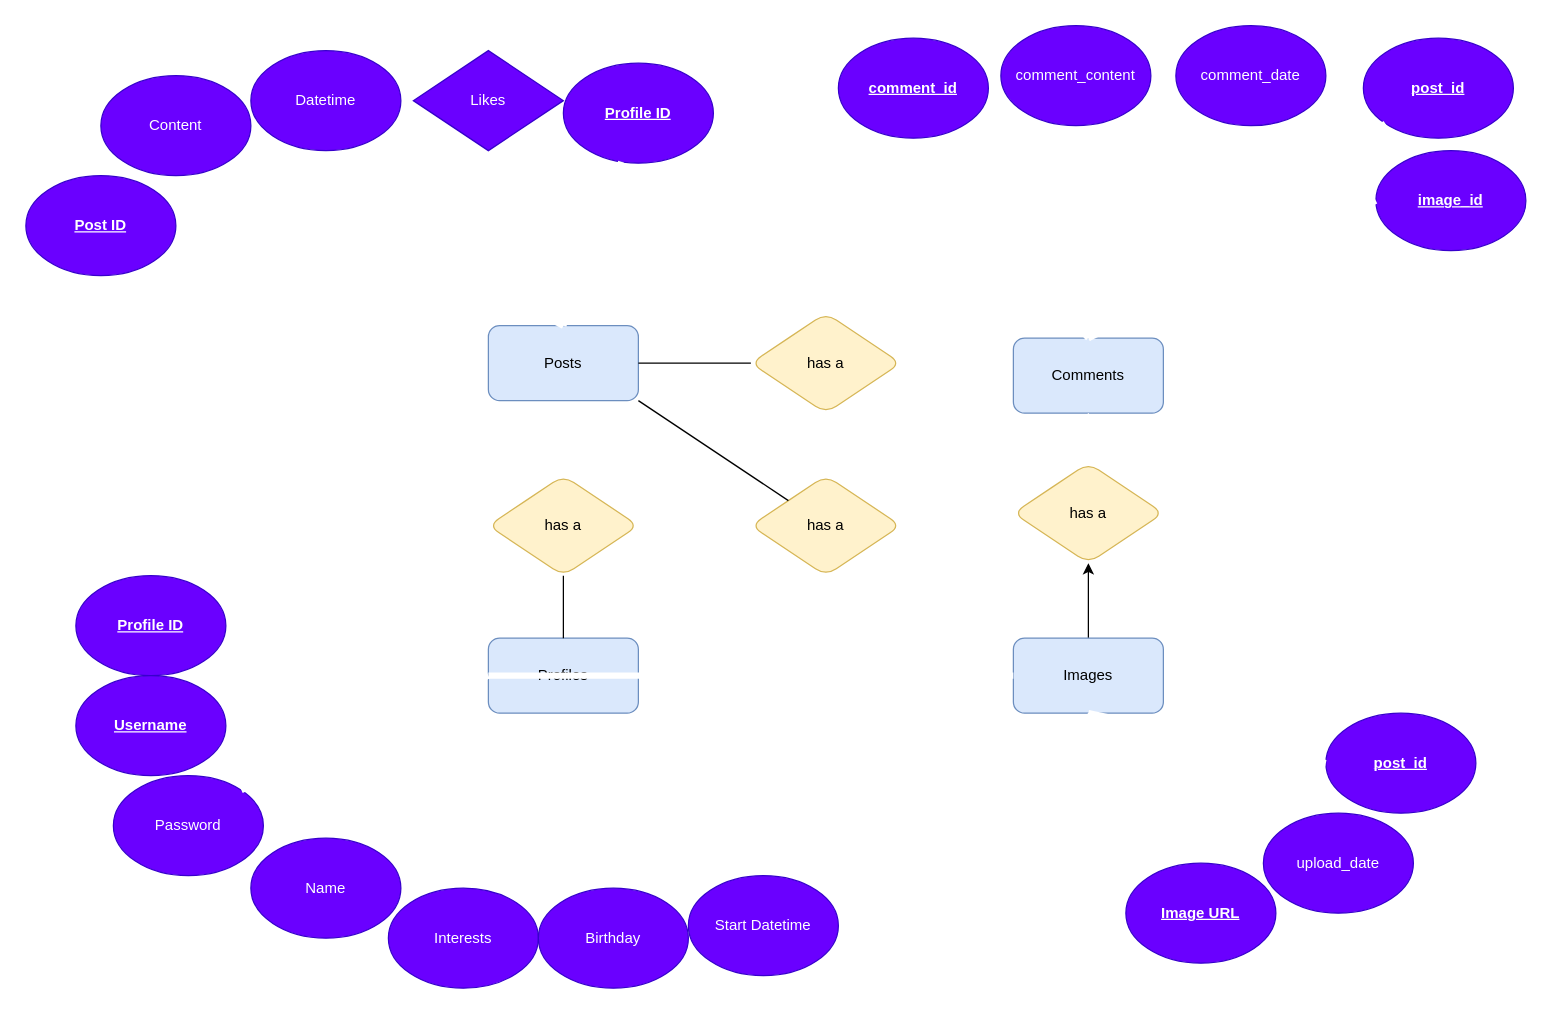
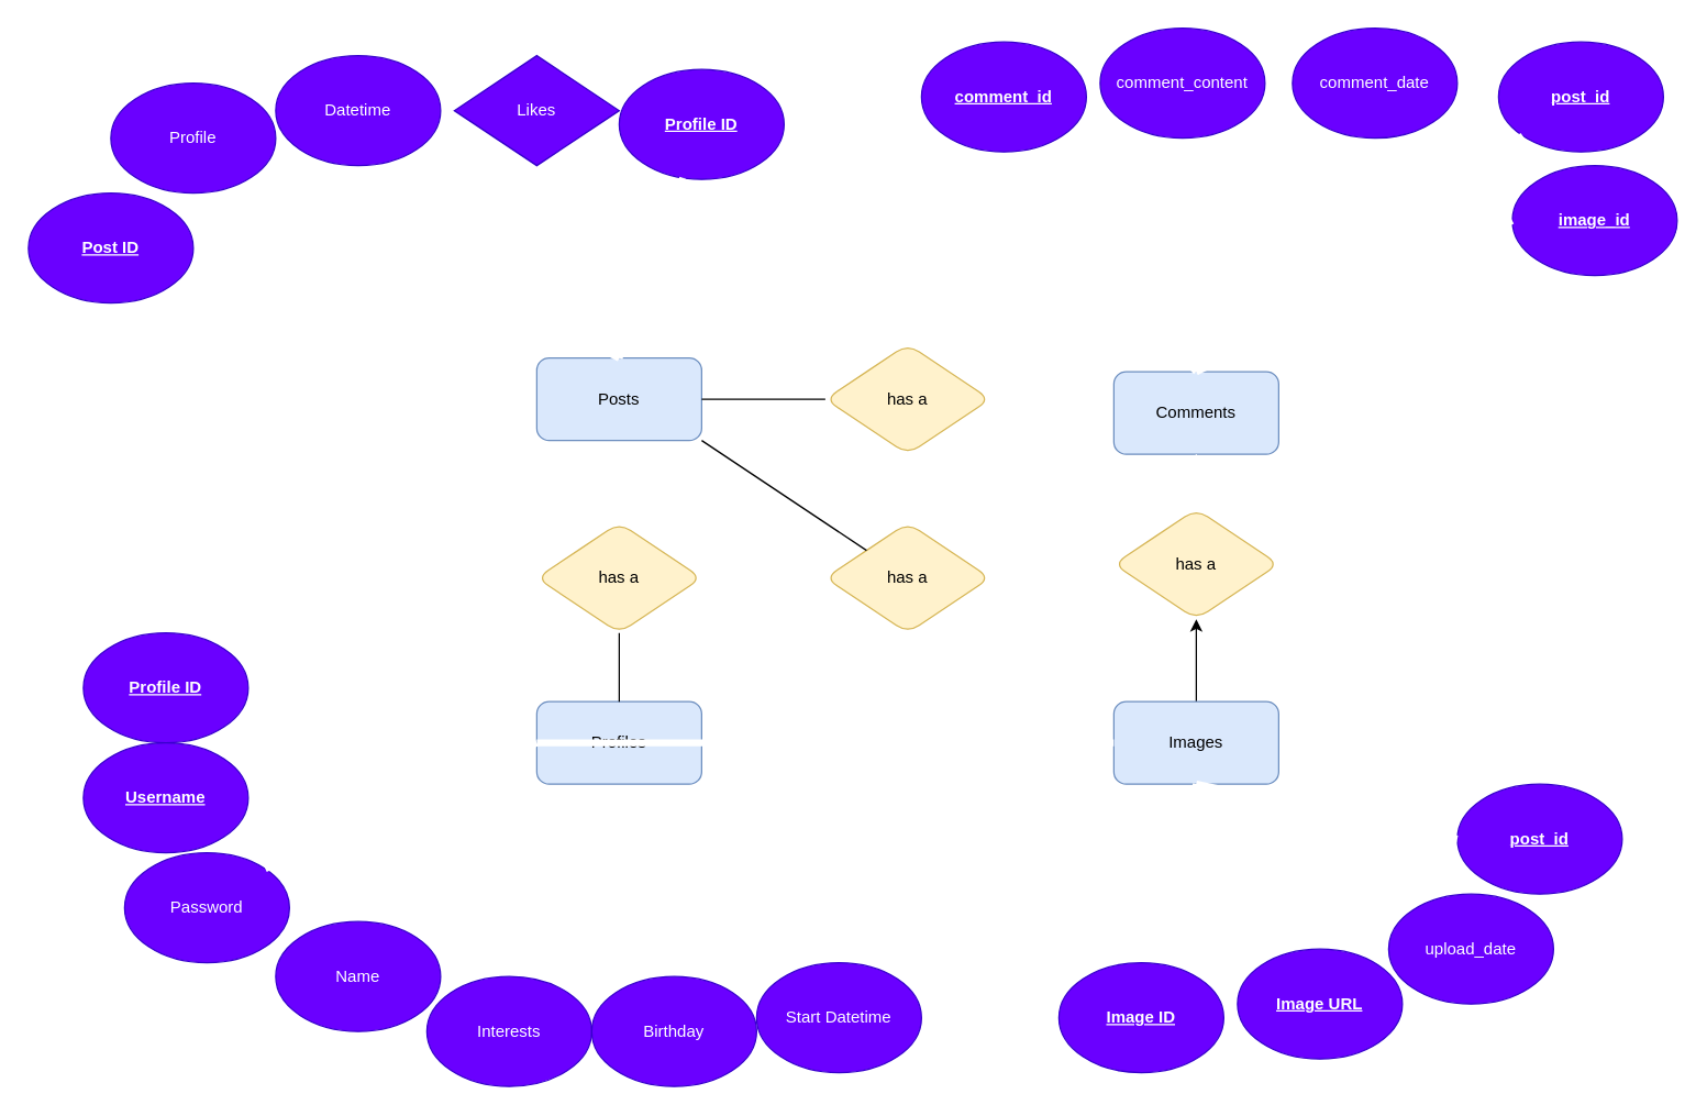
  <mxCell id="0" />
  <mxCell id="1" parent="0" />
  <mxCell id="2" style="html=1;exitX=0.5;exitY=1;exitDx=0;exitDy=0;entryX=0.5;entryY=0;entryDx=0;entryDy=0;strokeWidth=5;endArrow=none;endFill=0;fillColor=#008a00;strokeColor=#FFFFFF;" parent="1" source="6" target="8" edge="1"><mxGeometry relative="1" as="geometry" /></mxCell>
  <mxCell id="3" style="html=1;exitX=0.5;exitY=1;exitDx=0;exitDy=0;entryX=0.5;entryY=0;entryDx=0;entryDy=0;strokeWidth=1;endArrow=none;endFill=0;fillColor=#008a00;strokeColor=#FFFFFF;" parent="1" source="6" target="9" edge="1"><mxGeometry relative="1" as="geometry" /></mxCell>
  <mxCell id="4" style="html=1;exitX=0;exitY=0.5;exitDx=0;exitDy=0;entryX=1;entryY=0.5;entryDx=0;entryDy=0;strokeWidth=5;endArrow=none;endFill=0;fillColor=#008a00;strokeColor=#FFFFFF;" parent="1" source="6" target="7" edge="1"><mxGeometry relative="1" as="geometry" /></mxCell>
  <mxCell id="5" style="html=1;exitX=0.5;exitY=1;exitDx=0;exitDy=0;entryX=0.5;entryY=0;entryDx=0;entryDy=0;strokeWidth=1;endArrow=none;endFill=0;fillColor=#008a00;strokeColor=#FFFFFF;" parent="1" source="6" target="11" edge="1"><mxGeometry relative="1" as="geometry" /></mxCell>
  <mxCell id="6" value="Profiles" style="rounded=1;whiteSpace=wrap;html=1;fillColor=#dae8fc;strokeColor=#6c8ebf;fontColor=#000000;" parent="1" vertex="1"><mxGeometry x="390" y="510" width="120" height="60" as="geometry" /></mxCell>
  <mxCell id="7" value="Profile ID" style="ellipse;whiteSpace=wrap;html=1;fillColor=#6a00ff;fontColor=#ffffff;strokeColor=#3700CC;rounded=1;fontStyle=5" parent="1" vertex="1"><mxGeometry x="60" y="460" width="120" height="80" as="geometry" /></mxCell>
  <mxCell id="8" value="Start Datetime" style="ellipse;whiteSpace=wrap;html=1;fillColor=#6a00ff;fontColor=#ffffff;strokeColor=#3700CC;rounded=1;" parent="1" vertex="1"><mxGeometry x="550" y="700" width="120" height="80" as="geometry" /></mxCell>
  <mxCell id="9" value="Interests" style="ellipse;whiteSpace=wrap;html=1;fillColor=#6a00ff;fontColor=#ffffff;strokeColor=#3700CC;rounded=1;" parent="1" vertex="1"><mxGeometry x="310" y="710" width="120" height="80" as="geometry" /></mxCell>
  <mxCell id="10" value="Name" style="ellipse;whiteSpace=wrap;html=1;fillColor=#6a00ff;fontColor=#ffffff;strokeColor=#3700CC;rounded=1;" parent="1" vertex="1"><mxGeometry x="200" y="670" width="120" height="80" as="geometry" /></mxCell>
  <mxCell id="11" value="Birthday" style="ellipse;whiteSpace=wrap;html=1;fillColor=#6a00ff;fontColor=#ffffff;strokeColor=#3700CC;rounded=1;" parent="1" vertex="1"><mxGeometry x="430" y="710" width="120" height="80" as="geometry" /></mxCell>
  <mxCell id="12" style="edgeStyle=none;rounded=1;html=1;exitX=0;exitY=0.5;exitDx=0;exitDy=0;entryX=1;entryY=0.5;entryDx=0;entryDy=0;strokeColor=#FFFFFF;strokeWidth=5;fontColor=#000000;" parent="1" source="13" target="19" edge="1"><mxGeometry relative="1" as="geometry" /></mxCell>
  <mxCell id="13" value="Comments" style="rounded=1;whiteSpace=wrap;html=1;fillColor=#dae8fc;strokeColor=#6c8ebf;fontColor=#000000;" parent="1" vertex="1"><mxGeometry x="810" y="270" width="120" height="60" as="geometry" /></mxCell>
  <mxCell id="14" style="edgeStyle=none;rounded=1;html=1;exitX=0;exitY=0;exitDx=0;exitDy=0;strokeColor=#FFFFFF;strokeWidth=5;fontColor=#000000;" parent="1" source="16" target="20" edge="1"><mxGeometry relative="1" as="geometry" /></mxCell>
  <mxCell id="15" style="edgeStyle=none;html=1;exitX=0.5;exitY=0;exitDx=0;exitDy=0;entryX=0.5;entryY=1;entryDx=0;entryDy=0;strokeWidth=1;" edge="1" parent="1" source="16" target="52"><mxGeometry relative="1" as="geometry" /></mxCell>
  <mxCell id="16" value="Images" style="rounded=1;whiteSpace=wrap;html=1;fillColor=#dae8fc;strokeColor=#6c8ebf;fontColor=#000000;" parent="1" vertex="1"><mxGeometry x="810" y="510" width="120" height="60" as="geometry" /></mxCell>
  <mxCell id="17" style="edgeStyle=none;rounded=1;html=1;exitX=0.5;exitY=1;exitDx=0;exitDy=0;entryX=0.5;entryY=0;entryDx=0;entryDy=0;strokeColor=#FFFFFF;strokeWidth=5;fontColor=#000000;" parent="1" source="18" target="21" edge="1"><mxGeometry relative="1" as="geometry" /></mxCell>
  <mxCell id="18" value="Posts" style="rounded=1;whiteSpace=wrap;html=1;fillColor=#dae8fc;strokeColor=#6c8ebf;fontColor=#000000;" parent="1" vertex="1"><mxGeometry x="390" y="260" width="120" height="60" as="geometry" /></mxCell>
  <mxCell id="19" value="has a" style="rhombus;whiteSpace=wrap;html=1;rounded=1;fillColor=#fff2cc;strokeColor=#d6b656;fontColor=#000000;" parent="1" vertex="1"><mxGeometry x="600" y="250" width="120" height="80" as="geometry" /></mxCell>
  <mxCell id="20" value="has a" style="rhombus;whiteSpace=wrap;html=1;rounded=1;fillColor=#fff2cc;strokeColor=#d6b656;fontColor=#000000;" parent="1" vertex="1"><mxGeometry x="600" y="380" width="120" height="80" as="geometry" /></mxCell>
  <mxCell id="21" value="has a" style="rhombus;whiteSpace=wrap;html=1;rounded=1;fillColor=#fff2cc;strokeColor=#d6b656;fontColor=#000000;" parent="1" vertex="1"><mxGeometry x="390" y="380" width="120" height="80" as="geometry" /></mxCell>
  <mxCell id="22" value="" style="endArrow=none;html=1;rounded=1;fontColor=#000000;exitX=0;exitY=0.5;exitDx=0;exitDy=0;entryX=1;entryY=0.5;entryDx=0;entryDy=0;" parent="1" source="19" target="18" edge="1"><mxGeometry width="50" height="50" relative="1" as="geometry"><mxPoint x="740" y="340" as="sourcePoint" /><mxPoint x="560" y="190" as="targetPoint" /></mxGeometry></mxCell>
  <mxCell id="23" value="" style="endArrow=none;html=1;rounded=1;fontColor=#000000;entryX=1;entryY=1;entryDx=0;entryDy=0;exitX=0;exitY=0;exitDx=0;exitDy=0;" parent="1" source="20" target="18" edge="1"><mxGeometry width="50" height="50" relative="1" as="geometry"><mxPoint x="700" y="440" as="sourcePoint" /><mxPoint x="750" y="390" as="targetPoint" /></mxGeometry></mxCell>
  <mxCell id="24" value="" style="endArrow=none;html=1;rounded=1;fontColor=#000000;exitX=0.5;exitY=1;exitDx=0;exitDy=0;entryX=0.5;entryY=0;entryDx=0;entryDy=0;" parent="1" source="21" target="6" edge="1"><mxGeometry width="50" height="50" relative="1" as="geometry"><mxPoint x="620" y="440" as="sourcePoint" /><mxPoint x="670" y="390" as="targetPoint" /></mxGeometry></mxCell>
  <mxCell id="25" style="html=1;exitX=0.5;exitY=0;exitDx=0;exitDy=0;entryX=0.5;entryY=1;entryDx=0;entryDy=0;strokeWidth=5;endArrow=none;endFill=0;fillColor=#008a00;strokeColor=#FFFFFF;" parent="1" source="18" target="29" edge="1"><mxGeometry relative="1" as="geometry"><mxPoint x="360" y="-50" as="sourcePoint" /></mxGeometry></mxCell>
  <mxCell id="26" style="html=1;exitX=0.5;exitY=0;exitDx=0;exitDy=0;entryX=0.5;entryY=1;entryDx=0;entryDy=0;strokeWidth=1;endArrow=none;endFill=0;fillColor=#008a00;strokeColor=#FFFFFF;" parent="1" source="18" target="31" edge="1"><mxGeometry relative="1" as="geometry"><mxPoint x="360" y="-50" as="sourcePoint" /></mxGeometry></mxCell>
  <mxCell id="27" style="html=1;exitX=0.5;exitY=0;exitDx=0;exitDy=0;entryX=1;entryY=1;entryDx=0;entryDy=0;strokeWidth=5;endArrow=none;endFill=0;fillColor=#008a00;strokeColor=#FFFFFF;" parent="1" source="18" target="30" edge="1"><mxGeometry relative="1" as="geometry"><mxPoint x="360" y="-50" as="sourcePoint" /></mxGeometry></mxCell>
  <mxCell id="28" value="Post ID" style="ellipse;whiteSpace=wrap;html=1;fillColor=#6a00ff;fontColor=#ffffff;strokeColor=#3700CC;rounded=1;fontStyle=5" parent="1" vertex="1"><mxGeometry x="20" y="140" width="120" height="80" as="geometry" /></mxCell>
  <mxCell id="29" value="Datetime" style="ellipse;whiteSpace=wrap;html=1;fillColor=#6a00ff;fontColor=#ffffff;strokeColor=#3700CC;rounded=1;" parent="1" vertex="1"><mxGeometry x="200" y="40" width="120" height="80" as="geometry" /></mxCell>
- <mxCell id="30" value="Content" style="ellipse;whiteSpace=wrap;html=1;fillColor=#6a00ff;fontColor=#ffffff;strokeColor=#3700CC;rounded=1;" parent="1" vertex="1"><mxGeometry x="80" y="60" width="120" height="80" as="geometry" /></mxCell>
+ <mxCell id="30" value="Profile" style="ellipse;whiteSpace=wrap;html=1;fillColor=#6a00ff;fontColor=#ffffff;strokeColor=#3700CC;rounded=1;" parent="1" vertex="1"><mxGeometry x="80" y="60" width="120" height="80" as="geometry" /></mxCell>
  <mxCell id="31" value="Likes" style="rhombus;whiteSpace=wrap;html=1;fillColor=#6a00ff;fontColor=#ffffff;strokeColor=#3700CC;" parent="1" vertex="1"><mxGeometry x="330" y="40" width="120" height="80" as="geometry" /></mxCell>
  <mxCell id="32" style="html=1;exitX=0.5;exitY=1;exitDx=0;exitDy=0;entryX=0;entryY=0;entryDx=0;entryDy=0;strokeWidth=5;endArrow=none;endFill=0;fillColor=#008a00;strokeColor=#FFFFFF;" parent="1" source="16" target="36" edge="1"><mxGeometry relative="1" as="geometry"><mxPoint x="1050" y="670" as="sourcePoint" /></mxGeometry></mxCell>
+ <mxCell id="33" style="html=1;exitX=0.5;exitY=1;exitDx=0;exitDy=0;entryX=0.5;entryY=0;entryDx=0;entryDy=0;strokeWidth=5;endArrow=none;endFill=0;fillColor=#008a00;strokeColor=#FFFFFF;" parent="1" source="16" target="35" edge="1"><mxGeometry relative="1" as="geometry"><mxPoint x="1050" y="670" as="sourcePoint" /></mxGeometry></mxCell>
  <mxCell id="34" style="html=1;exitX=0.5;exitY=1;exitDx=0;exitDy=0;entryX=0.5;entryY=0;entryDx=0;entryDy=0;strokeWidth=5;endArrow=none;endFill=0;fillColor=#008a00;strokeColor=#FFFFFF;" parent="1" source="16" target="37" edge="1"><mxGeometry relative="1" as="geometry"><mxPoint x="1050" y="670" as="sourcePoint" /></mxGeometry></mxCell>
+ <mxCell id="35" value="Image ID" style="ellipse;whiteSpace=wrap;html=1;fillColor=#6a00ff;fontColor=#ffffff;strokeColor=#3700CC;rounded=1;fontStyle=5" parent="1" vertex="1"><mxGeometry x="770" y="700" width="120" height="80" as="geometry" /></mxCell>
  <mxCell id="36" value="upload_date" style="ellipse;whiteSpace=wrap;html=1;fillColor=#6a00ff;fontColor=#ffffff;strokeColor=#3700CC;rounded=1;" parent="1" vertex="1"><mxGeometry x="1010" y="650" width="120" height="80" as="geometry" /></mxCell>
  <mxCell id="37" value="Image URL" style="ellipse;whiteSpace=wrap;html=1;fillColor=#6a00ff;fontColor=#ffffff;strokeColor=#3700CC;rounded=1;fontStyle=5" parent="1" vertex="1"><mxGeometry x="900" y="690" width="120" height="80" as="geometry" /></mxCell>
  <mxCell id="38" style="html=1;exitX=0.5;exitY=0;exitDx=0;exitDy=0;entryX=0.5;entryY=1;entryDx=0;entryDy=0;strokeWidth=5;endArrow=none;endFill=0;fillColor=#008a00;strokeColor=#FFFFFF;" parent="1" source="13" target="42" edge="1"><mxGeometry relative="1" as="geometry"><mxPoint x="1010" y="-50" as="sourcePoint" /></mxGeometry></mxCell>
  <mxCell id="39" style="html=1;exitX=0.5;exitY=0;exitDx=0;exitDy=0;entryX=0.5;entryY=1;entryDx=0;entryDy=0;strokeWidth=5;endArrow=none;endFill=0;fillColor=#008a00;strokeColor=#FFFFFF;" parent="1" source="13" target="41" edge="1"><mxGeometry relative="1" as="geometry"><mxPoint x="1010" y="-50" as="sourcePoint" /></mxGeometry></mxCell>
  <mxCell id="40" style="html=1;exitX=0.5;exitY=0;exitDx=0;exitDy=0;entryX=0.5;entryY=1;entryDx=0;entryDy=0;strokeWidth=5;endArrow=none;endFill=0;fillColor=#008a00;strokeColor=#FFFFFF;" parent="1" source="13" target="43" edge="1"><mxGeometry relative="1" as="geometry"><mxPoint x="1010" y="-50" as="sourcePoint" /></mxGeometry></mxCell>
  <mxCell id="41" value="comment_id" style="ellipse;whiteSpace=wrap;html=1;fillColor=#6a00ff;fontColor=#ffffff;strokeColor=#3700CC;rounded=1;fontStyle=5" parent="1" vertex="1"><mxGeometry x="670" y="30" width="120" height="80" as="geometry" /></mxCell>
  <mxCell id="42" value="comment_date" style="ellipse;whiteSpace=wrap;html=1;fillColor=#6a00ff;fontColor=#ffffff;strokeColor=#3700CC;rounded=1;" parent="1" vertex="1"><mxGeometry x="940" y="20" width="120" height="80" as="geometry" /></mxCell>
  <mxCell id="43" value="comment_content" style="ellipse;whiteSpace=wrap;html=1;fillColor=#6a00ff;fontColor=#ffffff;strokeColor=#3700CC;rounded=1;" parent="1" vertex="1"><mxGeometry x="800" y="20" width="120" height="80" as="geometry" /></mxCell>
  <mxCell id="44" value="Username" style="ellipse;whiteSpace=wrap;html=1;fillColor=#6a00ff;fontColor=#ffffff;strokeColor=#3700CC;rounded=1;fontStyle=5" parent="1" vertex="1"><mxGeometry x="60" y="540" width="120" height="80" as="geometry" /></mxCell>
  <mxCell id="45" value="Password" style="ellipse;whiteSpace=wrap;html=1;fillColor=#6a00ff;fontColor=#ffffff;strokeColor=#3700CC;rounded=1;" parent="1" vertex="1"><mxGeometry x="90" y="620" width="120" height="80" as="geometry" /></mxCell>
  <mxCell id="46" style="html=1;exitX=0;exitY=0.5;exitDx=0;exitDy=0;strokeWidth=5;endArrow=none;endFill=0;fillColor=#008a00;strokeColor=#FFFFFF;" parent="1" source="6" target="16" edge="1"><mxGeometry relative="1" as="geometry"><mxPoint x="400" y="550" as="sourcePoint" /><mxPoint x="190" y="510" as="targetPoint" /></mxGeometry></mxCell>
  <mxCell id="47" style="html=1;exitX=0;exitY=0.5;exitDx=0;exitDy=0;entryX=1;entryY=0;entryDx=0;entryDy=0;strokeWidth=5;endArrow=none;endFill=0;fillColor=#008a00;strokeColor=#FFFFFF;dashed=1;" parent="1" source="6" target="45" edge="1"><mxGeometry relative="1" as="geometry"><mxPoint x="410" y="560" as="sourcePoint" /><mxPoint x="200" y="520" as="targetPoint" /></mxGeometry></mxCell>
  <mxCell id="48" value="&lt;u&gt;&lt;b&gt;post_id&lt;/b&gt;&lt;/u&gt;" style="ellipse;whiteSpace=wrap;html=1;fillColor=#6a00ff;fontColor=#ffffff;strokeColor=#3700CC;rounded=1;" parent="1" vertex="1"><mxGeometry x="1060" y="570" width="120" height="80" as="geometry" /></mxCell>
  <mxCell id="49" style="html=1;exitX=0.5;exitY=1;exitDx=0;exitDy=0;entryX=0;entryY=0.5;entryDx=0;entryDy=0;strokeWidth=5;endArrow=none;endFill=0;fillColor=#008a00;strokeColor=#FFFFFF;" parent="1" source="16" target="48" edge="1"><mxGeometry relative="1" as="geometry"><mxPoint x="880" y="580" as="sourcePoint" /><mxPoint x="1080" y="660" as="targetPoint" /></mxGeometry></mxCell>
  <mxCell id="50" value="&lt;u&gt;&lt;b&gt;post_id&lt;/b&gt;&lt;/u&gt;" style="ellipse;whiteSpace=wrap;html=1;fillColor=#6a00ff;fontColor=#ffffff;strokeColor=#3700CC;rounded=1;" parent="1" vertex="1"><mxGeometry x="1090" y="30" width="120" height="80" as="geometry" /></mxCell>
  <mxCell id="51" style="html=1;exitX=0.5;exitY=0;exitDx=0;exitDy=0;entryX=0;entryY=1;entryDx=0;entryDy=0;strokeWidth=5;endArrow=none;endFill=0;fillColor=#008a00;strokeColor=#FFFFFF;" parent="1" source="13" target="50" edge="1"><mxGeometry relative="1" as="geometry"><mxPoint x="880" y="270" as="sourcePoint" /><mxPoint x="1050" y="150" as="targetPoint" /></mxGeometry></mxCell>
  <mxCell id="52" value="has a" style="rhombus;whiteSpace=wrap;html=1;rounded=1;fillColor=#fff2cc;strokeColor=#d6b656;fontColor=#000000;" parent="1" vertex="1"><mxGeometry x="810" y="370" width="120" height="80" as="geometry" /></mxCell>
  <mxCell id="53" value="Profile ID" style="ellipse;whiteSpace=wrap;html=1;fillColor=#6a00ff;fontColor=#ffffff;strokeColor=#3700CC;rounded=1;fontStyle=5" parent="1" vertex="1"><mxGeometry x="450" y="50" width="120" height="80" as="geometry" /></mxCell>
  <mxCell id="54" style="html=1;exitX=0.5;exitY=0;exitDx=0;exitDy=0;strokeWidth=5;endArrow=none;endFill=0;fillColor=#008a00;strokeColor=#FFFFFF;" parent="1" source="18" target="53" edge="1"><mxGeometry relative="1" as="geometry"><mxPoint x="490" y="240" as="sourcePoint" /><mxPoint x="680" y="170" as="targetPoint" /></mxGeometry></mxCell>
  <mxCell id="55" style="edgeStyle=none;rounded=1;html=1;exitX=0.5;exitY=1;exitDx=0;exitDy=0;entryX=0.5;entryY=0;entryDx=0;entryDy=0;strokeColor=#FFFFFF;strokeWidth=1;fontColor=#000000;endArrow=none;endFill=0;" parent="1" source="13" target="52" edge="1"><mxGeometry relative="1" as="geometry"><mxPoint x="820" y="300" as="sourcePoint" /><mxPoint x="730" y="300" as="targetPoint" /></mxGeometry></mxCell>
  <mxCell id="56" value="&lt;span&gt;&lt;span&gt;image_id&lt;/span&gt;&lt;/span&gt;" style="ellipse;whiteSpace=wrap;html=1;fillColor=#6a00ff;fontColor=#ffffff;strokeColor=#3700CC;rounded=1;fontStyle=5" vertex="1" parent="1"><mxGeometry x="1100" y="120" width="120" height="80" as="geometry" /></mxCell>
  <mxCell id="57" style="html=1;entryX=0;entryY=0.5;entryDx=0;entryDy=0;strokeWidth=5;endArrow=none;endFill=0;fillColor=#008a00;strokeColor=#FFFFFF;exitX=0.5;exitY=0;exitDx=0;exitDy=0;" edge="1" parent="1" source="13" target="56"><mxGeometry relative="1" as="geometry"><mxPoint x="870" y="260" as="sourcePoint" /><mxPoint x="1117.574" y="108.284" as="targetPoint" /></mxGeometry></mxCell>
